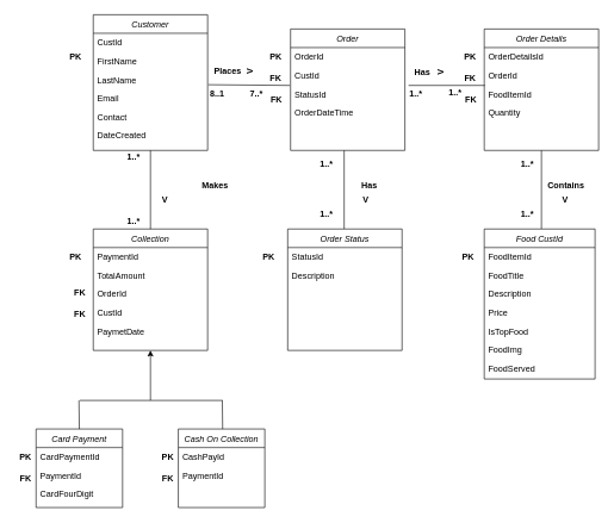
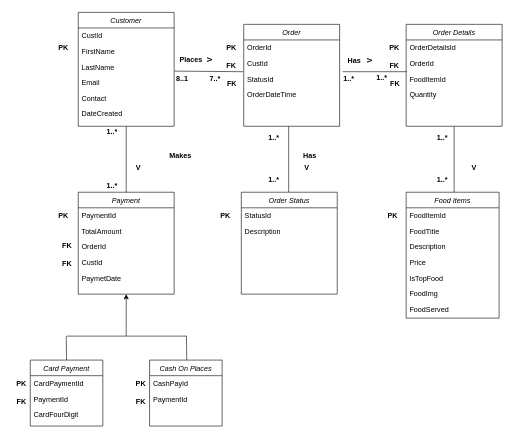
  <mxCell id="0" />
  <mxCell id="1" parent="0" />
  <mxCell id="2" value="&lt;b&gt;PK&lt;/b&gt;" style="text;html=1;align=center;verticalAlign=middle;resizable=0;points=[];autosize=1;" parent="1" vertex="1"><mxGeometry x="90" y="70" width="30" height="20" as="geometry" /></mxCell>
  <mxCell id="3" value="Customer" style="swimlane;fontStyle=2;align=center;verticalAlign=top;childLayout=stackLayout;horizontal=1;startSize=26;horizontalStack=0;resizeParent=1;resizeLast=0;collapsible=1;marginBottom=0;rounded=0;shadow=0;strokeWidth=1;" parent="1" vertex="1"><mxGeometry x="130" y="20" width="160" height="190" as="geometry"><mxRectangle x="230" y="140" width="160" height="26" as="alternateBounds" /></mxGeometry></mxCell>
  <mxCell id="4" value="CustId" style="text;align=left;verticalAlign=top;spacingLeft=4;spacingRight=4;overflow=hidden;rotatable=0;points=[[0,0.5],[1,0.5]];portConstraint=eastwest;" parent="3" vertex="1"><mxGeometry y="26" width="160" height="26" as="geometry" /></mxCell>
  <mxCell id="5" value="FirstName" style="text;align=left;verticalAlign=top;spacingLeft=4;spacingRight=4;overflow=hidden;rotatable=0;points=[[0,0.5],[1,0.5]];portConstraint=eastwest;rounded=0;shadow=0;html=0;" parent="3" vertex="1"><mxGeometry y="52" width="160" height="26" as="geometry" /></mxCell>
  <mxCell id="6" value="LastName" style="text;align=left;verticalAlign=top;spacingLeft=4;spacingRight=4;overflow=hidden;rotatable=0;points=[[0,0.5],[1,0.5]];portConstraint=eastwest;rounded=0;shadow=0;html=0;" parent="3" vertex="1"><mxGeometry y="78" width="160" height="26" as="geometry" /></mxCell>
  <mxCell id="7" value="Email" style="text;align=left;verticalAlign=top;spacingLeft=4;spacingRight=4;overflow=hidden;rotatable=0;points=[[0,0.5],[1,0.5]];portConstraint=eastwest;rounded=0;shadow=0;html=0;" parent="3" vertex="1"><mxGeometry y="104" width="160" height="26" as="geometry" /></mxCell>
  <mxCell id="8" value="Contact" style="text;align=left;verticalAlign=top;spacingLeft=4;spacingRight=4;overflow=hidden;rotatable=0;points=[[0,0.5],[1,0.5]];portConstraint=eastwest;rounded=0;shadow=0;html=0;" parent="3" vertex="1"><mxGeometry y="130" width="160" height="26" as="geometry" /></mxCell>
  <mxCell id="9" value="DateCreated" style="text;align=left;verticalAlign=top;spacingLeft=4;spacingRight=4;overflow=hidden;rotatable=0;points=[[0,0.5],[1,0.5]];portConstraint=eastwest;rounded=0;shadow=0;html=0;" vertex="1" parent="3"><mxGeometry y="156" width="160" height="26" as="geometry" /></mxCell>
- <mxCell id="10" value="Collection" style="swimlane;fontStyle=2;align=center;verticalAlign=top;childLayout=stackLayout;horizontal=1;startSize=26;horizontalStack=0;resizeParent=1;resizeLast=0;collapsible=1;marginBottom=0;rounded=0;shadow=0;strokeWidth=1;" parent="1" vertex="1"><mxGeometry x="130" y="320" width="160" height="170" as="geometry"><mxRectangle x="230" y="140" width="160" height="26" as="alternateBounds" /></mxGeometry></mxCell>
+ <mxCell id="10" value="Payment" style="swimlane;fontStyle=2;align=center;verticalAlign=top;childLayout=stackLayout;horizontal=1;startSize=26;horizontalStack=0;resizeParent=1;resizeLast=0;collapsible=1;marginBottom=0;rounded=0;shadow=0;strokeWidth=1;" parent="1" vertex="1"><mxGeometry x="130" y="320" width="160" height="170" as="geometry"><mxRectangle x="230" y="140" width="160" height="26" as="alternateBounds" /></mxGeometry></mxCell>
  <mxCell id="11" value="PaymentId" style="text;align=left;verticalAlign=top;spacingLeft=4;spacingRight=4;overflow=hidden;rotatable=0;points=[[0,0.5],[1,0.5]];portConstraint=eastwest;" parent="10" vertex="1"><mxGeometry y="26" width="160" height="26" as="geometry" /></mxCell>
  <mxCell id="12" value="TotalAmount" style="text;align=left;verticalAlign=top;spacingLeft=4;spacingRight=4;overflow=hidden;rotatable=0;points=[[0,0.5],[1,0.5]];portConstraint=eastwest;rounded=0;shadow=0;html=0;" parent="10" vertex="1"><mxGeometry y="52" width="160" height="26" as="geometry" /></mxCell>
  <mxCell id="13" value="OrderId" style="text;align=left;verticalAlign=top;spacingLeft=4;spacingRight=4;overflow=hidden;rotatable=0;points=[[0,0.5],[1,0.5]];portConstraint=eastwest;rounded=0;shadow=0;html=0;" parent="10" vertex="1"><mxGeometry y="78" width="160" height="26" as="geometry" /></mxCell>
  <mxCell id="14" value="CustId" style="text;align=left;verticalAlign=top;spacingLeft=4;spacingRight=4;overflow=hidden;rotatable=0;points=[[0,0.5],[1,0.5]];portConstraint=eastwest;rounded=0;shadow=0;html=0;" parent="10" vertex="1"><mxGeometry y="104" width="160" height="26" as="geometry" /></mxCell>
  <mxCell id="15" value="PaymetDate" style="text;align=left;verticalAlign=top;spacingLeft=4;spacingRight=4;overflow=hidden;rotatable=0;points=[[0,0.5],[1,0.5]];portConstraint=eastwest;rounded=0;shadow=0;html=0;" parent="10" vertex="1"><mxGeometry y="130" width="160" height="26" as="geometry" /></mxCell>
  <mxCell id="16" value="" style="endArrow=none;html=1;exitX=0.5;exitY=0;exitDx=0;exitDy=0;" parent="1" source="10" edge="1"><mxGeometry width="50" height="50" relative="1" as="geometry"><mxPoint x="160" y="260" as="sourcePoint" /><mxPoint x="210" y="210" as="targetPoint" /></mxGeometry></mxCell>
  <mxCell id="17" value="Makes" style="text;html=1;align=center;verticalAlign=middle;resizable=0;points=[];autosize=1;fontStyle=1" parent="1" vertex="1"><mxGeometry x="275" y="250" width="50" height="20" as="geometry" /></mxCell>
  <mxCell id="18" value="V" style="text;html=1;align=center;verticalAlign=middle;resizable=0;points=[];autosize=1;fontStyle=1" parent="1" vertex="1"><mxGeometry x="220" y="270" width="20" height="20" as="geometry" /></mxCell>
  <mxCell id="19" value="&lt;b&gt;PK&lt;/b&gt;" style="text;html=1;align=center;verticalAlign=middle;resizable=0;points=[];autosize=1;" parent="1" vertex="1"><mxGeometry x="90" y="350" width="30" height="20" as="geometry" /></mxCell>
  <mxCell id="20" value="&lt;b&gt;FK&lt;/b&gt;" style="text;html=1;align=center;verticalAlign=middle;resizable=0;points=[];autosize=1;" parent="1" vertex="1"><mxGeometry x="95.5" y="400" width="30" height="20" as="geometry" /></mxCell>
  <mxCell id="21" value="&lt;b&gt;FK&lt;/b&gt;" style="text;html=1;align=center;verticalAlign=middle;resizable=0;points=[];autosize=1;" parent="1" vertex="1"><mxGeometry x="95.5" y="430" width="30" height="20" as="geometry" /></mxCell>
  <mxCell id="22" value="" style="endArrow=classic;html=1;" parent="1" edge="1"><mxGeometry width="50" height="50" relative="1" as="geometry"><mxPoint x="210" y="560" as="sourcePoint" /><mxPoint x="210" y="490" as="targetPoint" /></mxGeometry></mxCell>
  <mxCell id="23" value="" style="endArrow=none;html=1;" parent="1" edge="1"><mxGeometry width="50" height="50" relative="1" as="geometry"><mxPoint x="210" y="560" as="sourcePoint" /><mxPoint x="311" y="560" as="targetPoint" /></mxGeometry></mxCell>
  <mxCell id="24" value="" style="endArrow=none;html=1;" parent="1" edge="1"><mxGeometry width="50" height="50" relative="1" as="geometry"><mxPoint x="111" y="560" as="sourcePoint" /><mxPoint x="210" y="560" as="targetPoint" /></mxGeometry></mxCell>
  <mxCell id="25" value="Order Details" style="swimlane;fontStyle=2;align=center;verticalAlign=top;childLayout=stackLayout;horizontal=1;startSize=26;horizontalStack=0;resizeParent=1;resizeLast=0;collapsible=1;marginBottom=0;rounded=0;shadow=0;strokeWidth=1;" parent="1" vertex="1"><mxGeometry x="677" y="40" width="160" height="170" as="geometry"><mxRectangle x="230" y="140" width="160" height="26" as="alternateBounds" /></mxGeometry></mxCell>
  <mxCell id="26" value="OrderDetailsId" style="text;align=left;verticalAlign=top;spacingLeft=4;spacingRight=4;overflow=hidden;rotatable=0;points=[[0,0.5],[1,0.5]];portConstraint=eastwest;" parent="25" vertex="1"><mxGeometry y="26" width="160" height="26" as="geometry" /></mxCell>
  <mxCell id="27" value="OrderId" style="text;align=left;verticalAlign=top;spacingLeft=4;spacingRight=4;overflow=hidden;rotatable=0;points=[[0,0.5],[1,0.5]];portConstraint=eastwest;rounded=0;shadow=0;html=0;" parent="25" vertex="1"><mxGeometry y="52" width="160" height="26" as="geometry" /></mxCell>
  <mxCell id="28" value="FoodItemId" style="text;align=left;verticalAlign=top;spacingLeft=4;spacingRight=4;overflow=hidden;rotatable=0;points=[[0,0.5],[1,0.5]];portConstraint=eastwest;rounded=0;shadow=0;html=0;" parent="25" vertex="1"><mxGeometry y="78" width="160" height="26" as="geometry" /></mxCell>
  <mxCell id="29" value="Quantity" style="text;align=left;verticalAlign=top;spacingLeft=4;spacingRight=4;overflow=hidden;rotatable=0;points=[[0,0.5],[1,0.5]];portConstraint=eastwest;rounded=0;shadow=0;html=0;" parent="25" vertex="1"><mxGeometry y="104" width="160" height="26" as="geometry" /></mxCell>
  <mxCell id="30" value="Card Payment" style="swimlane;fontStyle=2;align=center;verticalAlign=top;childLayout=stackLayout;horizontal=1;startSize=26;horizontalStack=0;resizeParent=1;resizeLast=0;collapsible=1;marginBottom=0;rounded=0;shadow=0;strokeWidth=1;" parent="1" vertex="1"><mxGeometry x="50" y="600" width="121" height="110" as="geometry"><mxRectangle x="230" y="140" width="160" height="26" as="alternateBounds" /></mxGeometry></mxCell>
  <mxCell id="31" value="CardPaymentId" style="text;align=left;verticalAlign=top;spacingLeft=4;spacingRight=4;overflow=hidden;rotatable=0;points=[[0,0.5],[1,0.5]];portConstraint=eastwest;" parent="30" vertex="1"><mxGeometry y="26" width="121" height="26" as="geometry" /></mxCell>
  <mxCell id="32" value="PaymentId" style="text;align=left;verticalAlign=top;spacingLeft=4;spacingRight=4;overflow=hidden;rotatable=0;points=[[0,0.5],[1,0.5]];portConstraint=eastwest;rounded=0;shadow=0;html=0;" parent="30" vertex="1"><mxGeometry y="52" width="121" height="26" as="geometry" /></mxCell>
  <mxCell id="33" value="CardFourDigit" style="text;align=left;verticalAlign=top;spacingLeft=4;spacingRight=4;overflow=hidden;rotatable=0;points=[[0,0.5],[1,0.5]];portConstraint=eastwest;rounded=0;shadow=0;html=0;" parent="30" vertex="1"><mxGeometry y="78" width="121" height="26" as="geometry" /></mxCell>
  <mxCell id="34" value="&lt;b&gt;PK&lt;/b&gt;" style="text;html=1;align=center;verticalAlign=middle;resizable=0;points=[];autosize=1;" parent="1" vertex="1"><mxGeometry x="20" y="630" width="30" height="20" as="geometry" /></mxCell>
  <mxCell id="35" value="Order" style="swimlane;fontStyle=2;align=center;verticalAlign=top;childLayout=stackLayout;horizontal=1;startSize=26;horizontalStack=0;resizeParent=1;resizeLast=0;collapsible=1;marginBottom=0;rounded=0;shadow=0;strokeWidth=1;" parent="1" vertex="1"><mxGeometry x="406" y="40" width="160" height="170" as="geometry"><mxRectangle x="230" y="140" width="160" height="26" as="alternateBounds" /></mxGeometry></mxCell>
  <mxCell id="36" value="OrderId" style="text;align=left;verticalAlign=top;spacingLeft=4;spacingRight=4;overflow=hidden;rotatable=0;points=[[0,0.5],[1,0.5]];portConstraint=eastwest;" parent="35" vertex="1"><mxGeometry y="26" width="160" height="26" as="geometry" /></mxCell>
  <mxCell id="37" value="CustId" style="text;align=left;verticalAlign=top;spacingLeft=4;spacingRight=4;overflow=hidden;rotatable=0;points=[[0,0.5],[1,0.5]];portConstraint=eastwest;rounded=0;shadow=0;html=0;" parent="35" vertex="1"><mxGeometry y="52" width="160" height="26" as="geometry" /></mxCell>
  <mxCell id="38" value="StatusId" style="text;align=left;verticalAlign=top;spacingLeft=4;spacingRight=4;overflow=hidden;rotatable=0;points=[[0,0.5],[1,0.5]];portConstraint=eastwest;rounded=0;shadow=0;html=0;" parent="35" vertex="1"><mxGeometry y="78" width="160" height="26" as="geometry" /></mxCell>
  <mxCell id="39" value="OrderDateTime" style="text;align=left;verticalAlign=top;spacingLeft=4;spacingRight=4;overflow=hidden;rotatable=0;points=[[0,0.5],[1,0.5]];portConstraint=eastwest;rounded=0;shadow=0;html=0;" parent="35" vertex="1"><mxGeometry y="104" width="160" height="26" as="geometry" /></mxCell>
  <mxCell id="40" value="&lt;b&gt;FK&lt;/b&gt;" style="text;html=1;align=center;verticalAlign=middle;resizable=0;points=[];autosize=1;" parent="1" vertex="1"><mxGeometry x="20" y="660" width="30" height="20" as="geometry" /></mxCell>
- <mxCell id="41" value="Cash On Collection" style="swimlane;fontStyle=2;align=center;verticalAlign=top;childLayout=stackLayout;horizontal=1;startSize=26;horizontalStack=0;resizeParent=1;resizeLast=0;collapsible=1;marginBottom=0;rounded=0;shadow=0;strokeWidth=1;" parent="1" vertex="1"><mxGeometry x="249" y="600" width="121" height="110" as="geometry"><mxRectangle x="230" y="140" width="160" height="26" as="alternateBounds" /></mxGeometry></mxCell>
+ <mxCell id="41" value="Cash On Places" style="swimlane;fontStyle=2;align=center;verticalAlign=top;childLayout=stackLayout;horizontal=1;startSize=26;horizontalStack=0;resizeParent=1;resizeLast=0;collapsible=1;marginBottom=0;rounded=0;shadow=0;strokeWidth=1;" parent="1" vertex="1"><mxGeometry x="249" y="600" width="121" height="110" as="geometry"><mxRectangle x="230" y="140" width="160" height="26" as="alternateBounds" /></mxGeometry></mxCell>
  <mxCell id="42" value="CashPayId" style="text;align=left;verticalAlign=top;spacingLeft=4;spacingRight=4;overflow=hidden;rotatable=0;points=[[0,0.5],[1,0.5]];portConstraint=eastwest;" parent="41" vertex="1"><mxGeometry y="26" width="121" height="26" as="geometry" /></mxCell>
  <mxCell id="43" value="PaymentId" style="text;align=left;verticalAlign=top;spacingLeft=4;spacingRight=4;overflow=hidden;rotatable=0;points=[[0,0.5],[1,0.5]];portConstraint=eastwest;rounded=0;shadow=0;html=0;" parent="41" vertex="1"><mxGeometry y="52" width="121" height="26" as="geometry" /></mxCell>
  <mxCell id="44" value="" style="endArrow=none;html=1;exitX=0.5;exitY=0;exitDx=0;exitDy=0;" parent="1" source="30" edge="1"><mxGeometry width="50" height="50" relative="1" as="geometry"><mxPoint x="110" y="590" as="sourcePoint" /><mxPoint x="110" y="560" as="targetPoint" /></mxGeometry></mxCell>
  <mxCell id="45" value="" style="endArrow=none;html=1;exitX=0.5;exitY=0;exitDx=0;exitDy=0;" parent="1" edge="1"><mxGeometry width="50" height="50" relative="1" as="geometry"><mxPoint x="311" y="600" as="sourcePoint" /><mxPoint x="310.5" y="560" as="targetPoint" /></mxGeometry></mxCell>
  <mxCell id="46" value="&lt;b&gt;PK&lt;/b&gt;" style="text;html=1;align=center;verticalAlign=middle;resizable=0;points=[];autosize=1;" parent="1" vertex="1"><mxGeometry x="219" y="630" width="30" height="20" as="geometry" /></mxCell>
  <mxCell id="47" value="&lt;b&gt;FK&lt;/b&gt;" style="text;html=1;align=center;verticalAlign=middle;resizable=0;points=[];autosize=1;" parent="1" vertex="1"><mxGeometry x="219" y="660" width="30" height="20" as="geometry" /></mxCell>
  <mxCell id="48" value="" style="endArrow=none;html=1;entryX=-0.006;entryY=0.115;entryDx=0;entryDy=0;entryPerimeter=0;" parent="1" edge="1"><mxGeometry width="50" height="50" relative="1" as="geometry"><mxPoint x="291" y="118" as="sourcePoint" /><mxPoint x="405.04" y="118.99" as="targetPoint" /></mxGeometry></mxCell>
  <mxCell id="49" value="Places" style="text;html=1;align=center;verticalAlign=middle;resizable=0;points=[];autosize=1;fontStyle=1" parent="1" vertex="1"><mxGeometry x="293" y="90" width="50" height="20" as="geometry" /></mxCell>
  <mxCell id="50" value="V" style="text;html=1;align=center;verticalAlign=middle;resizable=0;points=[];autosize=1;fontStyle=1;rotation=-90;" parent="1" vertex="1"><mxGeometry x="340" y="90" width="20" height="20" as="geometry" /></mxCell>
  <mxCell id="51" value="&lt;b&gt;PK&lt;/b&gt;" style="text;html=1;align=center;verticalAlign=middle;resizable=0;points=[];autosize=1;" parent="1" vertex="1"><mxGeometry x="370" y="70" width="30" height="20" as="geometry" /></mxCell>
  <mxCell id="52" value="&lt;b&gt;FK&lt;/b&gt;" style="text;html=1;align=center;verticalAlign=middle;resizable=0;points=[];autosize=1;" parent="1" vertex="1"><mxGeometry x="370" y="100" width="30" height="20" as="geometry" /></mxCell>
  <mxCell id="53" value="&lt;b&gt;FK&lt;/b&gt;" style="text;html=1;align=center;verticalAlign=middle;resizable=0;points=[];autosize=1;" parent="1" vertex="1"><mxGeometry x="371" y="130" width="30" height="20" as="geometry" /></mxCell>
  <mxCell id="54" value="" style="endArrow=none;html=1;entryX=0.006;entryY=0.038;entryDx=0;entryDy=0;entryPerimeter=0;" parent="1" target="28" edge="1"><mxGeometry width="50" height="50" relative="1" as="geometry"><mxPoint x="571" y="119" as="sourcePoint" /><mxPoint x="650" y="120" as="targetPoint" /></mxGeometry></mxCell>
  <mxCell id="55" value="Has" style="text;html=1;align=center;verticalAlign=middle;resizable=0;points=[];autosize=1;fontStyle=1" parent="1" vertex="1"><mxGeometry x="570" y="91" width="40" height="20" as="geometry" /></mxCell>
  <mxCell id="56" value="V" style="text;html=1;align=center;verticalAlign=middle;resizable=0;points=[];autosize=1;fontStyle=1;rotation=-90;" parent="1" vertex="1"><mxGeometry x="606" y="91" width="20" height="20" as="geometry" /></mxCell>
  <mxCell id="57" value="&lt;b&gt;PK&lt;/b&gt;" style="text;html=1;align=center;verticalAlign=middle;resizable=0;points=[];autosize=1;" parent="1" vertex="1"><mxGeometry x="642" y="70" width="30" height="20" as="geometry" /></mxCell>
  <mxCell id="58" value="&lt;b&gt;FK&lt;/b&gt;" style="text;html=1;align=center;verticalAlign=middle;resizable=0;points=[];autosize=1;" parent="1" vertex="1"><mxGeometry x="642" y="100" width="30" height="20" as="geometry" /></mxCell>
  <mxCell id="59" value="&lt;b&gt;FK&lt;/b&gt;" style="text;html=1;align=center;verticalAlign=middle;resizable=0;points=[];autosize=1;" parent="1" vertex="1"><mxGeometry x="643" y="130" width="30" height="20" as="geometry" /></mxCell>
  <mxCell id="60" value="" style="endArrow=none;html=1;entryX=0.5;entryY=1;entryDx=0;entryDy=0;" parent="1" edge="1"><mxGeometry width="50" height="50" relative="1" as="geometry"><mxPoint x="757" y="320" as="sourcePoint" /><mxPoint x="757" y="210" as="targetPoint" /></mxGeometry></mxCell>
- <mxCell id="61" value="Contains" style="text;html=1;align=center;verticalAlign=middle;resizable=0;points=[];autosize=1;fontStyle=1" parent="1" vertex="1"><mxGeometry x="756" y="250" width="70" height="20" as="geometry" /></mxCell>
  <mxCell id="62" value="V" style="text;html=1;align=center;verticalAlign=middle;resizable=0;points=[];autosize=1;fontStyle=1" parent="1" vertex="1"><mxGeometry x="780" y="270" width="20" height="20" as="geometry" /></mxCell>
  <mxCell id="63" value="&lt;b&gt;PK&lt;/b&gt;" style="text;html=1;align=center;verticalAlign=middle;resizable=0;points=[];autosize=1;" parent="1" vertex="1"><mxGeometry x="639" y="350" width="30" height="20" as="geometry" /></mxCell>
  <mxCell id="64" value="Has" style="text;html=1;align=center;verticalAlign=middle;resizable=0;points=[];autosize=1;fontStyle=1" parent="1" vertex="1"><mxGeometry x="496" y="250" width="40" height="20" as="geometry" /></mxCell>
  <mxCell id="65" value="&lt;b&gt;PK&lt;/b&gt;" style="text;html=1;align=center;verticalAlign=middle;resizable=0;points=[];autosize=1;" parent="1" vertex="1"><mxGeometry x="360" y="350" width="30" height="20" as="geometry" /></mxCell>
  <mxCell id="66" value="8..1" style="text;html=1;align=center;verticalAlign=middle;resizable=0;points=[];autosize=1;fontStyle=1" parent="1" vertex="1"><mxGeometry x="283" y="121" width="40" height="20" as="geometry" /></mxCell>
  <mxCell id="67" value="7..*" style="text;html=1;align=center;verticalAlign=middle;resizable=0;points=[];autosize=1;fontStyle=1" parent="1" vertex="1"><mxGeometry x="343" y="121" width="30" height="20" as="geometry" /></mxCell>
  <mxCell id="68" value="1..*" style="text;html=1;align=center;verticalAlign=middle;resizable=0;points=[];autosize=1;fontStyle=1" parent="1" vertex="1"><mxGeometry x="171" y="210" width="30" height="20" as="geometry" /></mxCell>
  <mxCell id="69" value="1..*" style="text;html=1;align=center;verticalAlign=middle;resizable=0;points=[];autosize=1;fontStyle=1" parent="1" vertex="1"><mxGeometry x="171" y="300" width="30" height="20" as="geometry" /></mxCell>
  <mxCell id="70" value="1..*" style="text;html=1;align=center;verticalAlign=middle;resizable=0;points=[];autosize=1;fontStyle=1" parent="1" vertex="1"><mxGeometry x="722" y="220" width="30" height="20" as="geometry" /></mxCell>
  <mxCell id="71" value="1..*" style="text;html=1;align=center;verticalAlign=middle;resizable=0;points=[];autosize=1;fontStyle=1" parent="1" vertex="1"><mxGeometry x="722" y="290" width="30" height="20" as="geometry" /></mxCell>
  <mxCell id="72" value="1..*" style="text;html=1;align=center;verticalAlign=middle;resizable=0;points=[];autosize=1;fontStyle=1" parent="1" vertex="1"><mxGeometry x="566" y="121" width="30" height="20" as="geometry" /></mxCell>
  <mxCell id="73" value="1..*" style="text;html=1;align=center;verticalAlign=middle;resizable=0;points=[];autosize=1;fontStyle=1" parent="1" vertex="1"><mxGeometry x="621" y="120" width="30" height="20" as="geometry" /></mxCell>
  <mxCell id="74" value="1..*" style="text;html=1;align=center;verticalAlign=middle;resizable=0;points=[];autosize=1;fontStyle=1" parent="1" vertex="1"><mxGeometry x="441" y="220" width="30" height="20" as="geometry" /></mxCell>
  <mxCell id="75" value="1..*" style="text;html=1;align=center;verticalAlign=middle;resizable=0;points=[];autosize=1;fontStyle=1" parent="1" vertex="1"><mxGeometry x="441" y="290" width="30" height="20" as="geometry" /></mxCell>
- <mxCell id="76" value="Food CustId" style="swimlane;fontStyle=2;align=center;verticalAlign=top;childLayout=stackLayout;horizontal=1;startSize=26;horizontalStack=0;resizeParent=1;resizeLast=0;collapsible=1;marginBottom=0;rounded=0;shadow=0;strokeWidth=1;" parent="1" vertex="1"><mxGeometry x="677" y="320" width="155" height="210" as="geometry"><mxRectangle x="230" y="140" width="160" height="26" as="alternateBounds" /></mxGeometry></mxCell>
+ <mxCell id="76" value="Food Items" style="swimlane;fontStyle=2;align=center;verticalAlign=top;childLayout=stackLayout;horizontal=1;startSize=26;horizontalStack=0;resizeParent=1;resizeLast=0;collapsible=1;marginBottom=0;rounded=0;shadow=0;strokeWidth=1;" parent="1" vertex="1"><mxGeometry x="677" y="320" width="155" height="210" as="geometry"><mxRectangle x="230" y="140" width="160" height="26" as="alternateBounds" /></mxGeometry></mxCell>
  <mxCell id="77" value="FoodItemId" style="text;align=left;verticalAlign=top;spacingLeft=4;spacingRight=4;overflow=hidden;rotatable=0;points=[[0,0.5],[1,0.5]];portConstraint=eastwest;" parent="76" vertex="1"><mxGeometry y="26" width="155" height="26" as="geometry" /></mxCell>
  <mxCell id="78" value="FoodTitle" style="text;align=left;verticalAlign=top;spacingLeft=4;spacingRight=4;overflow=hidden;rotatable=0;points=[[0,0.5],[1,0.5]];portConstraint=eastwest;rounded=0;shadow=0;html=0;" parent="76" vertex="1"><mxGeometry y="52" width="155" height="26" as="geometry" /></mxCell>
  <mxCell id="79" value="Description" style="text;align=left;verticalAlign=top;spacingLeft=4;spacingRight=4;overflow=hidden;rotatable=0;points=[[0,0.5],[1,0.5]];portConstraint=eastwest;rounded=0;shadow=0;html=0;" vertex="1" parent="76"><mxGeometry y="78" width="155" height="26" as="geometry" /></mxCell>
  <mxCell id="80" value="Price" style="text;align=left;verticalAlign=top;spacingLeft=4;spacingRight=4;overflow=hidden;rotatable=0;points=[[0,0.5],[1,0.5]];portConstraint=eastwest;rounded=0;shadow=0;html=0;" parent="76" vertex="1"><mxGeometry y="104" width="155" height="26" as="geometry" /></mxCell>
  <mxCell id="81" value="IsTopFood" style="text;align=left;verticalAlign=top;spacingLeft=4;spacingRight=4;overflow=hidden;rotatable=0;points=[[0,0.5],[1,0.5]];portConstraint=eastwest;rounded=0;shadow=0;html=0;" vertex="1" parent="76"><mxGeometry y="130" width="155" height="26" as="geometry" /></mxCell>
  <mxCell id="82" value="FoodImg" style="text;align=left;verticalAlign=top;spacingLeft=4;spacingRight=4;overflow=hidden;rotatable=0;points=[[0,0.5],[1,0.5]];portConstraint=eastwest;rounded=0;shadow=0;html=0;" vertex="1" parent="76"><mxGeometry y="156" width="155" height="26" as="geometry" /></mxCell>
  <mxCell id="83" value="FoodServed" style="text;align=left;verticalAlign=top;spacingLeft=4;spacingRight=4;overflow=hidden;rotatable=0;points=[[0,0.5],[1,0.5]];portConstraint=eastwest;rounded=0;shadow=0;html=0;" vertex="1" parent="76"><mxGeometry y="182" width="155" height="26" as="geometry" /></mxCell>
  <mxCell id="84" value="" style="endArrow=none;html=1;entryX=0.5;entryY=1;entryDx=0;entryDy=0;" parent="1" edge="1"><mxGeometry width="50" height="50" relative="1" as="geometry"><mxPoint x="481" y="320" as="sourcePoint" /><mxPoint x="481" y="210" as="targetPoint" /></mxGeometry></mxCell>
  <mxCell id="85" value="Order Status" style="swimlane;fontStyle=2;align=center;verticalAlign=top;childLayout=stackLayout;horizontal=1;startSize=26;horizontalStack=0;resizeParent=1;resizeLast=0;collapsible=1;marginBottom=0;rounded=0;shadow=0;strokeWidth=1;" parent="1" vertex="1"><mxGeometry x="402" y="320" width="160" height="170" as="geometry"><mxRectangle x="230" y="140" width="160" height="26" as="alternateBounds" /></mxGeometry></mxCell>
  <mxCell id="86" value="StatusId" style="text;align=left;verticalAlign=top;spacingLeft=4;spacingRight=4;overflow=hidden;rotatable=0;points=[[0,0.5],[1,0.5]];portConstraint=eastwest;" parent="85" vertex="1"><mxGeometry y="26" width="160" height="26" as="geometry" /></mxCell>
  <mxCell id="87" value="Description" style="text;align=left;verticalAlign=top;spacingLeft=4;spacingRight=4;overflow=hidden;rotatable=0;points=[[0,0.5],[1,0.5]];portConstraint=eastwest;rounded=0;shadow=0;html=0;" parent="85" vertex="1"><mxGeometry y="52" width="160" height="26" as="geometry" /></mxCell>
  <mxCell id="88" value="V" style="text;html=1;align=center;verticalAlign=middle;resizable=0;points=[];autosize=1;fontStyle=1" parent="1" vertex="1"><mxGeometry x="501" y="270" width="20" height="20" as="geometry" /></mxCell>
